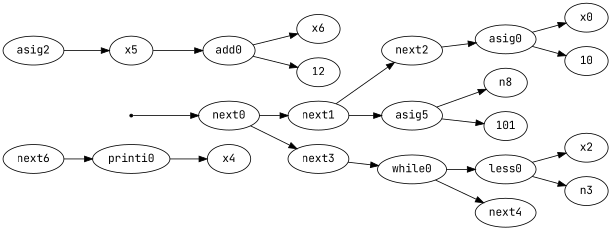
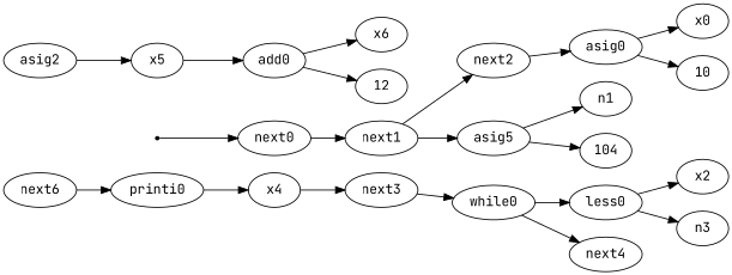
  digraph {
    fontname="JetBrains Mono"
    rankdir=LR
    node [fontname="JetBrains Mono"]
    edge [fontname="JetBrains Mono"]
    inic [shape=point]
    next0
    next1
    next3
    next2
    asig1 [label=asig5]
    while0
    asig0
-   n1 [label=n8]
-   101
+   n1
+   101 [label=104]
    x0
    10
    less0
    next4
    x2
    n3
    next6
    printi0
    asig2
    x5
    x4
    add0
    x6
    12
    inic -> next0
    next0 -> next1
-   next0 -> next3
+   x4 -> next3
    next1 -> next2
    next1 -> asig1
    next3 -> while0
    next2 -> asig0
    asig1 -> n1
    asig1 -> 101
    while0 -> less0
    while0 -> next4
    asig0 -> x0
    asig0 -> 10
    less0 -> x2
    less0 -> n3
    next6 -> printi0
    printi0 -> x4
    asig2 -> x5
    x5 -> add0
    add0 -> x6
    add0 -> 12
  }
